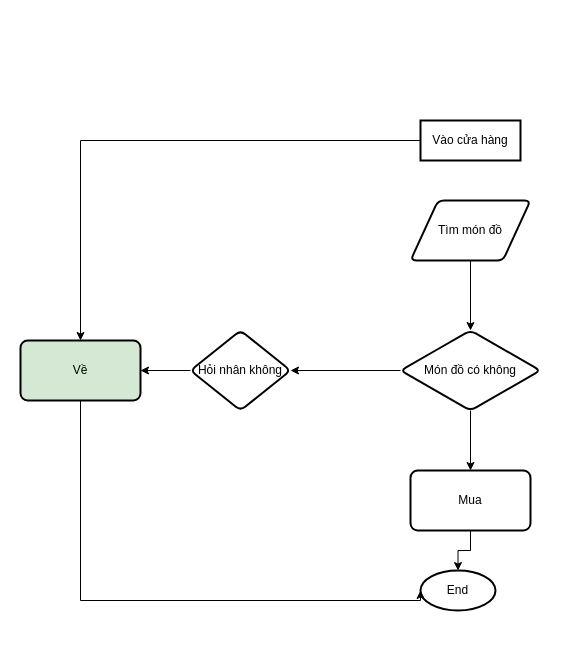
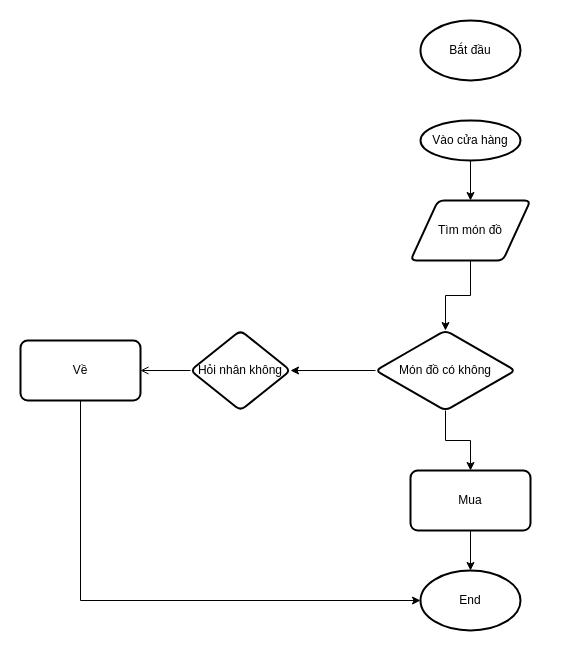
  <mxCell id="0" />
  <mxCell id="1" parent="0" />
- <mxCell id="3" value="" style="edgeStyle=orthogonalEdgeStyle;rounded=0;orthogonalLoop=1;jettySize=auto;html=1;" edge="1" parent="1" source="4" target="15"><mxGeometry relative="1" as="geometry" /></mxCell>
- <mxCell id="4" value="Vào cửa hàng" style="whiteSpace=wrap;html=1;strokeWidth=2;" vertex="1" parent="1"><mxGeometry x="420" y="120" width="100" height="40" as="geometry" /></mxCell>
+ <mxCell id="2" value="Bắt đầu" style="strokeWidth=2;html=1;shape=mxgraph.flowchart.start_1;whiteSpace=wrap;" vertex="1" parent="1"><mxGeometry x="420" y="20" width="100" height="60" as="geometry" /></mxCell>
+ <mxCell id="3" value="" style="edgeStyle=orthogonalEdgeStyle;rounded=0;orthogonalLoop=1;jettySize=auto;html=1;" edge="1" parent="1" source="4" target="6"><mxGeometry relative="1" as="geometry" /></mxCell>
+ <mxCell id="4" value="Vào cửa hàng" style="ellipse;whiteSpace=wrap;html=1;strokeWidth=2;" vertex="1" parent="1"><mxGeometry x="420" y="120" width="100" height="40" as="geometry" /></mxCell>
  <mxCell id="5" value="" style="edgeStyle=orthogonalEdgeStyle;rounded=0;orthogonalLoop=1;jettySize=auto;html=1;" edge="1" parent="1" source="6" target="9"><mxGeometry relative="1" as="geometry" /></mxCell>
  <mxCell id="6" value="Tìm món đồ" style="shape=parallelogram;html=1;strokeWidth=2;perimeter=parallelogramPerimeter;whiteSpace=wrap;rounded=1;arcSize=12;size=0.23;" vertex="1" parent="1"><mxGeometry x="410" y="200" width="120" height="60" as="geometry" /></mxCell>
  <mxCell id="7" value="" style="edgeStyle=orthogonalEdgeStyle;rounded=0;orthogonalLoop=1;jettySize=auto;html=1;" edge="1" parent="1" source="9" target="11"><mxGeometry relative="1" as="geometry" /></mxCell>
  <mxCell id="8" value="" style="edgeStyle=orthogonalEdgeStyle;rounded=0;orthogonalLoop=1;jettySize=auto;html=1;" edge="1" parent="1" source="9" target="13"><mxGeometry relative="1" as="geometry" /></mxCell>
- <mxCell id="9" value="Món đồ có không" style="rhombus;whiteSpace=wrap;html=1;strokeWidth=2;rounded=1;arcSize=12;" vertex="1" parent="1"><mxGeometry x="400" y="330" width="140" height="80" as="geometry" /></mxCell>
- <mxCell id="10" value="" style="edgeStyle=orthogonalEdgeStyle;rounded=0;orthogonalLoop=1;jettySize=auto;html=1;" edge="1" parent="1" source="11" target="15"><mxGeometry relative="1" as="geometry" /></mxCell>
+ <mxCell id="9" value="Món đồ có không" style="rhombus;whiteSpace=wrap;html=1;strokeWidth=2;rounded=1;arcSize=12;" vertex="1" parent="1"><mxGeometry x="375" y="330" width="140" height="80" as="geometry" /></mxCell>
+ <mxCell id="10" value="" style="edgeStyle=orthogonalEdgeStyle;rounded=0;orthogonalLoop=1;jettySize=auto;html=1;endArrow=open;" edge="1" parent="1" source="11" target="15"><mxGeometry relative="1" as="geometry" /></mxCell>
  <mxCell id="11" value="Hỏi nhân không" style="rhombus;whiteSpace=wrap;html=1;strokeWidth=2;rounded=1;arcSize=12;" vertex="1" parent="1"><mxGeometry x="190" y="330" width="100" height="80" as="geometry" /></mxCell>
  <mxCell id="12" value="" style="edgeStyle=orthogonalEdgeStyle;rounded=0;orthogonalLoop=1;jettySize=auto;html=1;" edge="1" parent="1" source="13" target="14"><mxGeometry relative="1" as="geometry" /></mxCell>
  <mxCell id="13" value="Mua" style="whiteSpace=wrap;html=1;strokeWidth=2;rounded=1;arcSize=12;" vertex="1" parent="1"><mxGeometry x="410" y="470" width="120" height="60" as="geometry" /></mxCell>
- <mxCell id="14" value="End" style="strokeWidth=2;html=1;shape=mxgraph.flowchart.start_1;whiteSpace=wrap;" vertex="1" parent="1"><mxGeometry x="420" y="570" width="75" height="40" as="geometry" /></mxCell>
- <mxCell id="15" value="Về" style="whiteSpace=wrap;html=1;strokeWidth=2;rounded=1;arcSize=12;fillColor=#d5e8d4;" vertex="1" parent="1"><mxGeometry x="20" y="340" width="120" height="60" as="geometry" /></mxCell>
+ <mxCell id="14" value="End" style="strokeWidth=2;html=1;shape=mxgraph.flowchart.start_1;whiteSpace=wrap;" vertex="1" parent="1"><mxGeometry x="420" y="570" width="100" height="60" as="geometry" /></mxCell>
+ <mxCell id="15" value="Về" style="whiteSpace=wrap;html=1;strokeWidth=2;rounded=1;arcSize=12;" vertex="1" parent="1"><mxGeometry x="20" y="340" width="120" height="60" as="geometry" /></mxCell>
  <mxCell id="16" style="edgeStyle=orthogonalEdgeStyle;rounded=0;orthogonalLoop=1;jettySize=auto;html=1;entryX=0;entryY=0.5;entryDx=0;entryDy=0;entryPerimeter=0;" edge="1" parent="1" source="15" target="14"><mxGeometry relative="1" as="geometry"><Array as="points"><mxPoint x="80" y="600" /></Array></mxGeometry></mxCell>
